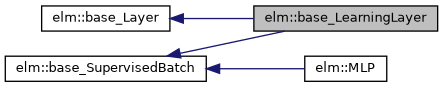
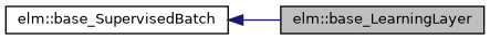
  digraph {
    fontname="DejaVu Sans"
    rankdir=LR
    node [color=black fillcolor=white fontname="DejaVu Sans" fontsize=10 shape=record style=filled]
    edge [color=midnightblue dir=back fontname="DejaVu Sans" fontsize=10 labelfontname=Helvetica labelfontsize=10 style=solid]
    n1 [fillcolor=grey75 fontcolor=black height=0.2 label="elm::base_LearningLayer" width=0.4]
    n2 [height=0.2 label="elm::base_SupervisedBatch" width=0.4]
-   n3 [height=0.2 label="elm::MLP" width=0.4]
-   n4 [height=0.2 label="elm::base_Layer" width=0.4]
    n2 -> n1
-   n2 -> n3
-   n4 -> n1
  }
